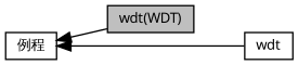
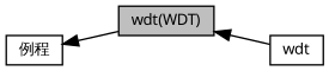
  digraph {
    rankdir=LR
    node [color=black fillcolor=white fontname="黑体" fontsize=10 shape=box style=filled]
    edge [dir=back fontname="黑体" fontsize=10 labelfontname="黑体" labelfontsize=10 shape=plaintext style=solid]
    n1 [fillcolor=grey75 fontcolor=black height=0.2 label="wdt(WDT)" width=0.4]
    n2 [height=0.2 label=wdt width=0.4]
    n3 [height=0.2 label="例程" width=0.4]
-   n3 -> n2
+   n1 -> n2
    n3 -> n1
  }
